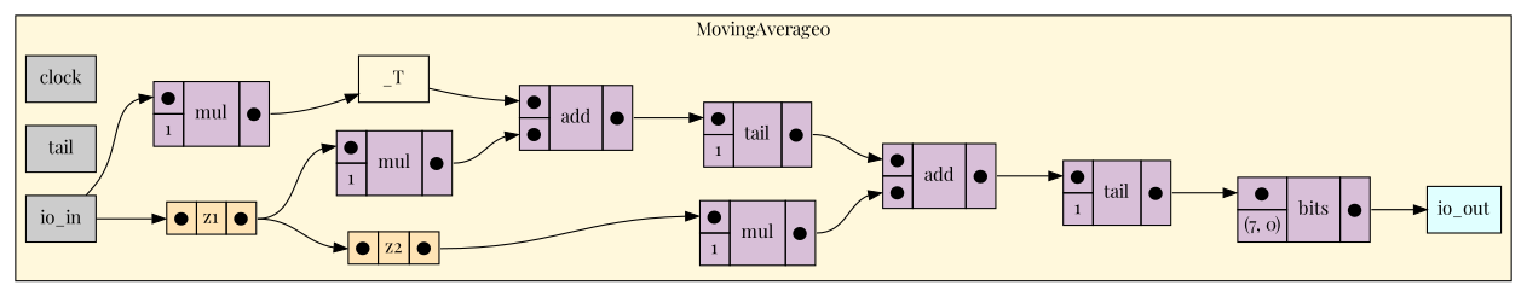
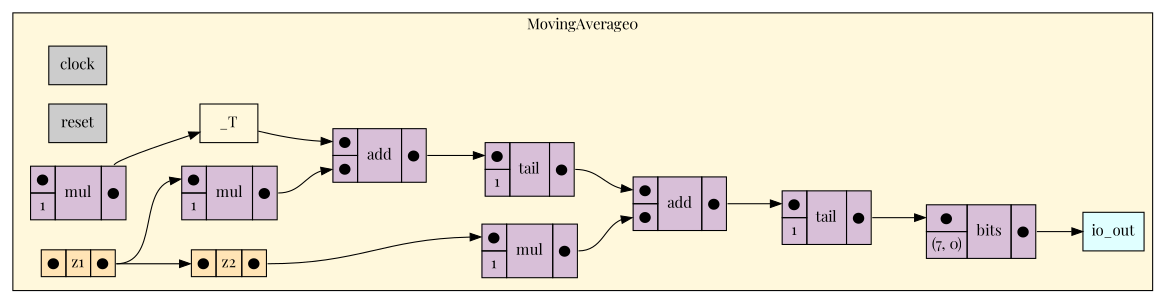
  digraph {
    fontname="Playfair Display"
    rankdir=LR
    node [fontname="Playfair Display" shape=plaintext]
    edge [fontname="Playfair Display" headport=in1 tailport=out]
    n1 [fillcolor="#CCCCCC" label=clock rank=0 shape=rectangle style=filled]
-   n2 [fillcolor="#CCCCCC" label=tail rank=0 shape=rectangle style=filled]
-   n3 [fillcolor="#CCCCCC" label=io_in rank=0 shape=rectangle style=filled]
+   n2 [fillcolor="#CCCCCC" label=reset rank=0 shape=rectangle style=filled]
    n4 [label=< <TABLE BORDER="0" CELLBORDER="1" CELLSPACING="0" CELLPADDING="4" BGCOLOR="#FFE4B5">   <TR>     <TD PORT="in">&#x25cf;</TD>     <TD>z1</TD>     <TD PORT="out">&#x25cf;</TD>   </TR> </TABLE>>]
    n5 [label=< <TABLE BORDER="0" CELLBORDER="1" CELLSPACING="0" CELLPADDING="4" BGCOLOR="#D8BFD8">   <TR>     <TD PORT="in1">&#x25cf;</TD>     <TD ROWSPAN="2" > mul </TD>     <TD ROWSPAN="2" PORT="out">&#x25cf;</TD>   </TR>   <TR>     <TD PORT="in2">1</TD>   </TR> </TABLE>>]
    n6 [fillcolor="#E0FFFF" label=io_out rank=1000 shape=rectangle style=filled]
    n7 [label=< <TABLE BORDER="0" CELLBORDER="1" CELLSPACING="0" CELLPADDING="4" BGCOLOR="#FFE4B5">   <TR>     <TD PORT="in">&#x25cf;</TD>     <TD>z2</TD>     <TD PORT="out">&#x25cf;</TD>   </TR> </TABLE>>]
    n8 [label=< <TABLE BORDER="0" CELLBORDER="1" CELLSPACING="0" CELLPADDING="4" BGCOLOR="#D8BFD8">   <TR>     <TD PORT="in1">&#x25cf;</TD>     <TD ROWSPAN="2" > mul </TD>     <TD ROWSPAN="2" PORT="out">&#x25cf;</TD>   </TR>   <TR>     <TD PORT="in2">1</TD>   </TR> </TABLE>>]
    n9 [label=< <TABLE BORDER="0" CELLBORDER="1" CELLSPACING="0" CELLPADDING="4" BGCOLOR="#D8BFD8">   <TR>     <TD PORT="in1">&#x25cf;</TD>     <TD ROWSPAN="2" > mul </TD>     <TD ROWSPAN="2" PORT="out">&#x25cf;</TD>   </TR>   <TR>     <TD PORT="in2">1</TD>   </TR> </TABLE>>]
    n10 [label=_T shape=rectangle]
    n11 [label=< <TABLE BORDER="0" CELLBORDER="1" CELLSPACING="0" CELLPADDING="4" BGCOLOR="#D8BFD8">   <TR>     <TD PORT="in1">&#x25cf;</TD>     <TD ROWSPAN="2" > add </TD>     <TD ROWSPAN="2" PORT="out">&#x25cf;</TD>   </TR>   <TR>     <TD PORT="in2">&#x25cf;</TD>   </TR> </TABLE>>]
    n12 [label=< <TABLE BORDER="0" CELLBORDER="1" CELLSPACING="0" CELLPADDING="4" BGCOLOR="#D8BFD8">   <TR>     <TD PORT="in1">&#x25cf;</TD>     <TD ROWSPAN="2" > bits </TD>     <TD ROWSPAN="2" PORT="out">&#x25cf;</TD>   </TR>   <TR>     <TD>(7, 0)</TD>   </TR> </TABLE>>]
    n13 [label=< <TABLE BORDER="0" CELLBORDER="1" CELLSPACING="0" CELLPADDING="4" BGCOLOR="#D8BFD8">   <TR>     <TD PORT="in1">&#x25cf;</TD>     <TD ROWSPAN="2" > tail </TD>     <TD ROWSPAN="2" PORT="out">&#x25cf;</TD>   </TR>   <TR>     <TD>1</TD>   </TR> </TABLE>>]
    n14 [label=< <TABLE BORDER="0" CELLBORDER="1" CELLSPACING="0" CELLPADDING="4" BGCOLOR="#D8BFD8">   <TR>     <TD PORT="in1">&#x25cf;</TD>     <TD ROWSPAN="2" > add </TD>     <TD ROWSPAN="2" PORT="out">&#x25cf;</TD>   </TR>   <TR>     <TD PORT="in2">&#x25cf;</TD>   </TR> </TABLE>>]
    n15 [label=< <TABLE BORDER="0" CELLBORDER="1" CELLSPACING="0" CELLPADDING="4" BGCOLOR="#D8BFD8">   <TR>     <TD PORT="in1">&#x25cf;</TD>     <TD ROWSPAN="2" > tail </TD>     <TD ROWSPAN="2" PORT="out">&#x25cf;</TD>   </TR>   <TR>     <TD>1</TD>   </TR> </TABLE>>]
    subgraph cluster_1 {
      bgcolor="#FFF8DC"
      label=MovingAverage0
      n1
      n2
-     n3
      n4
      n5
      n6
      n7
      n8
      n9
      n10
      n11
      n12
      n13
      n14
      n15
    }
-   n3 -> n4 [headport=in]
-   n3 -> n5
    n4 -> n7 [headport=in]
    n4 -> n8
    n5 -> n10
    n7 -> n9
    n8 -> n11 [headport=in2]
    n9 -> n14 [headport=in2]
    n10 -> n11
    n11 -> n15
    n12 -> n6
    n13 -> n12
    n14 -> n13
    n15 -> n14
  }
